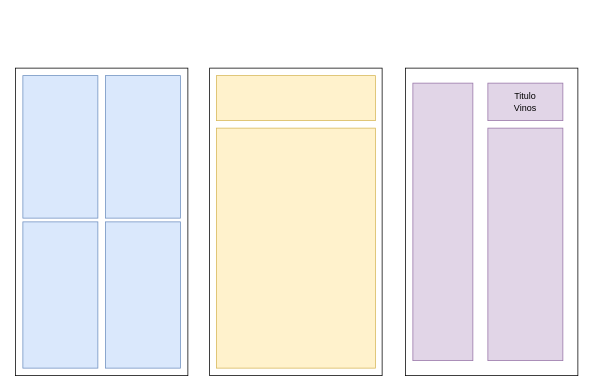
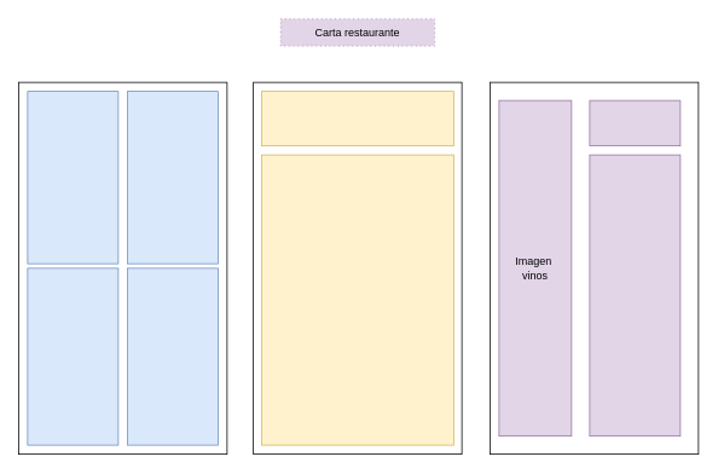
  <mxCell id="0" />
  <mxCell id="1" parent="0" />
  <mxCell id="2" value="" style="rounded=0;whiteSpace=wrap;html=1;" vertex="1" parent="1"><mxGeometry x="20" y="90" width="230" height="410" as="geometry" /></mxCell>
+ <mxCell id="3" value="Carta restaurante" style="text;html=1;align=center;verticalAlign=middle;whiteSpace=wrap;rounded=0;fillColor=#e1d5e7;strokeColor=#9673a6;dashed=1;strokeWidth=1;dashPattern=1 4;perimeterSpacing=8;sketch=0;" vertex="1" parent="1"><mxGeometry x="309" y="20" width="170" height="30" as="geometry" /></mxCell>
  <mxCell id="4" value="" style="rounded=0;whiteSpace=wrap;html=1;" vertex="1" parent="1"><mxGeometry x="279" y="90" width="230" height="410" as="geometry" /></mxCell>
  <mxCell id="5" value="" style="rounded=0;whiteSpace=wrap;html=1;" vertex="1" parent="1"><mxGeometry x="540" y="90" width="230" height="410" as="geometry" /></mxCell>
  <mxCell id="6" value="" style="rounded=0;whiteSpace=wrap;html=1;fillColor=#dae8fc;strokeColor=#6c8ebf;" vertex="1" parent="1"><mxGeometry x="30" y="100" width="100" height="190" as="geometry" /></mxCell>
  <mxCell id="7" value="" style="rounded=0;whiteSpace=wrap;html=1;fillColor=#dae8fc;strokeColor=#6c8ebf;" vertex="1" parent="1"><mxGeometry x="140" y="100" width="100" height="190" as="geometry" /></mxCell>
  <mxCell id="8" value="" style="rounded=0;whiteSpace=wrap;html=1;fillColor=#dae8fc;strokeColor=#6c8ebf;" vertex="1" parent="1"><mxGeometry x="30" y="295" width="100" height="195" as="geometry" /></mxCell>
  <mxCell id="9" value="" style="rounded=0;whiteSpace=wrap;html=1;fillColor=#dae8fc;strokeColor=#6c8ebf;" vertex="1" parent="1"><mxGeometry x="140" y="295" width="100" height="195" as="geometry" /></mxCell>
  <mxCell id="10" value="" style="rounded=0;whiteSpace=wrap;html=1;fillColor=#fff2cc;strokeColor=#d6b656;" vertex="1" parent="1"><mxGeometry x="288" y="100" width="212" height="60" as="geometry" /></mxCell>
  <mxCell id="11" value="" style="rounded=0;whiteSpace=wrap;html=1;fillColor=#fff2cc;strokeColor=#d6b656;" vertex="1" parent="1"><mxGeometry x="288" y="170" width="212" height="320" as="geometry" /></mxCell>
  <mxCell id="12" value="" style="rounded=0;whiteSpace=wrap;html=1;fillColor=#e1d5e7;strokeColor=#9673a6;" vertex="1" parent="1"><mxGeometry x="550" y="110" width="80" height="370" as="geometry" /></mxCell>
  <mxCell id="13" value="" style="rounded=0;whiteSpace=wrap;html=1;fillColor=#e1d5e7;strokeColor=#9673a6;" vertex="1" parent="1"><mxGeometry x="650" y="170" width="100" height="310" as="geometry" /></mxCell>
+ <mxCell id="14" value="Imagen&amp;nbsp;&lt;br&gt;vinos" style="text;html=1;strokeColor=none;fillColor=none;align=center;verticalAlign=middle;whiteSpace=wrap;rounded=0;" vertex="1" parent="1"><mxGeometry x="560" y="280" width="60" height="30" as="geometry" /></mxCell>
  <mxCell id="15" value="" style="rounded=0;whiteSpace=wrap;html=1;fillColor=#e1d5e7;strokeColor=#9673a6;glass=0;sketch=0;shadow=0;" vertex="1" parent="1"><mxGeometry x="650" y="110" width="100" height="50" as="geometry" /></mxCell>
- <mxCell id="16" value="Titulo Vinos" style="text;html=1;strokeColor=none;fillColor=none;align=center;verticalAlign=middle;whiteSpace=wrap;rounded=0;shadow=0;" vertex="1" parent="1"><mxGeometry x="670" y="120" width="60" height="30" as="geometry" /></mxCell>
